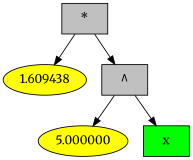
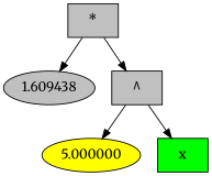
  digraph {
    fontname=Merriweather
    node [fillcolor=grey shape=box style=filled fontname=Merriweather]
    edge [fontname=Merriweather]
    n1 [label="*"]
-   n2 [fillcolor=yellow label=1.609438 shape=""]
+   n2 [label=1.609438 shape=""]
    n3 [label="^"]
    n4 [fillcolor=yellow label=5.000000 shape=""]
    n5 [fillcolor=green label=x]
    n1 -> n2
    n1 -> n3
    n3 -> n4
    n3 -> n5
  }
